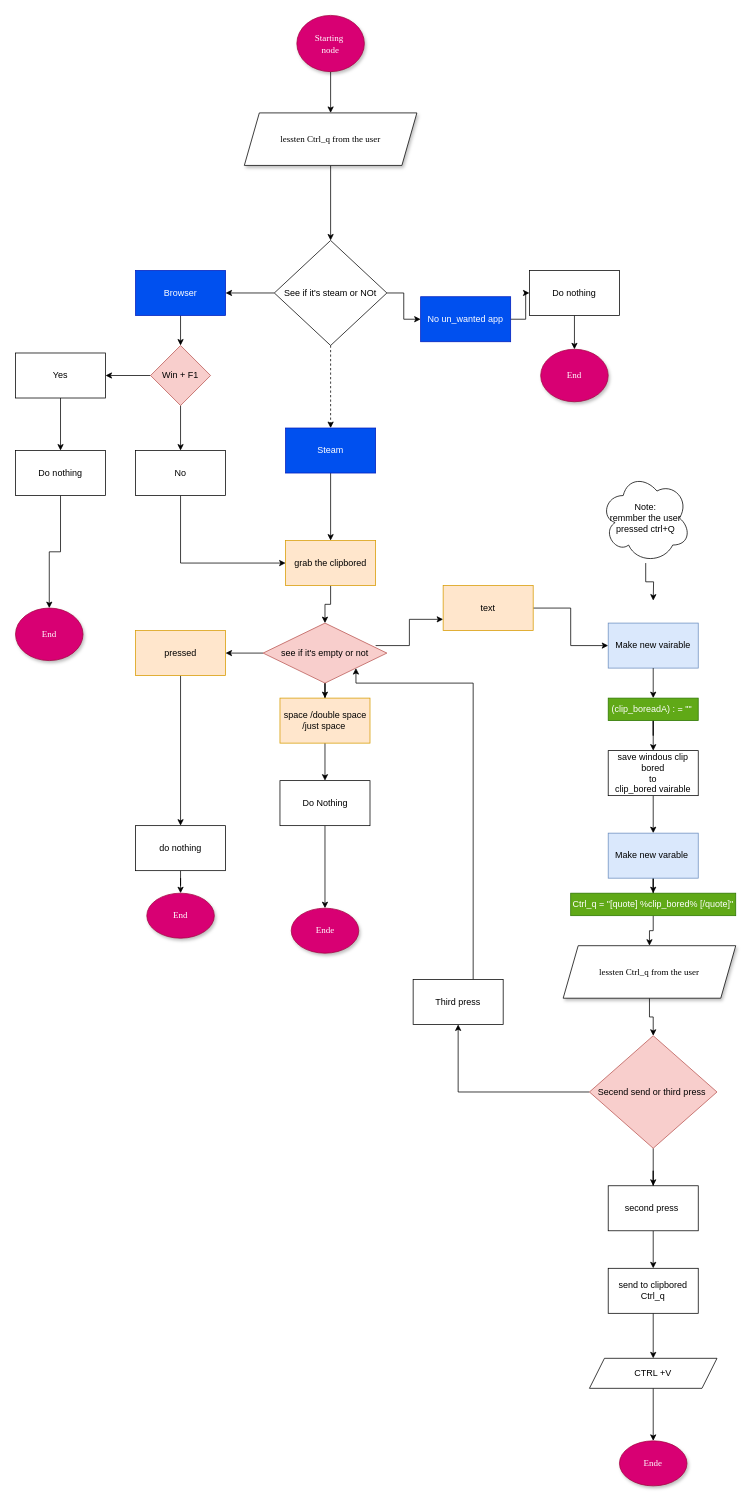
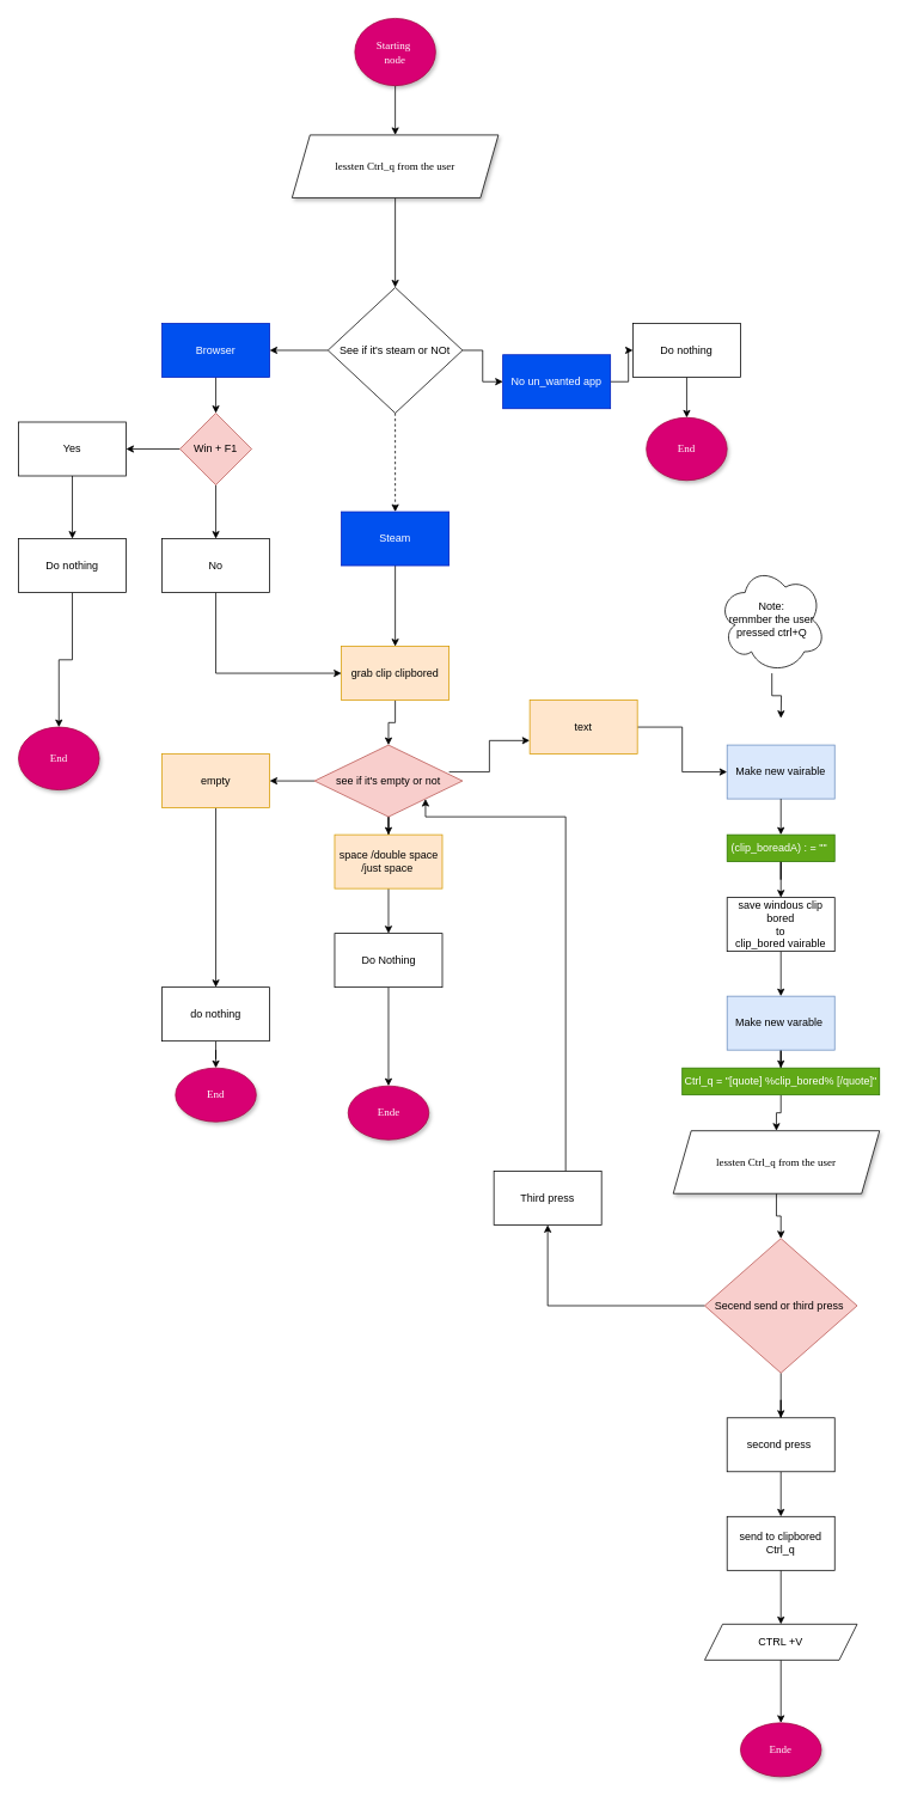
  <mxCell id="0" />
  <mxCell id="1" parent="0" />
  <mxCell id="2" value="" style="edgeStyle=orthogonalEdgeStyle;rounded=0;orthogonalLoop=1;jettySize=auto;html=1;" parent="1" source="3" target="57" edge="1"><mxGeometry relative="1" as="geometry" /></mxCell>
  <mxCell id="3" value="Starting&amp;nbsp;&lt;div&gt;node&lt;/div&gt;" style="ellipse;whiteSpace=wrap;html=1;rounded=0;shadow=1;comic=0;labelBackgroundColor=none;strokeWidth=1;fontFamily=Verdana;fontSize=12;align=center;fillColor=#d80073;fontColor=#ffffff;strokeColor=#A50040;" parent="1" vertex="1"><mxGeometry x="395" y="20" width="90" height="75" as="geometry" /></mxCell>
  <mxCell id="4" value="" style="edgeStyle=orthogonalEdgeStyle;rounded=0;orthogonalLoop=1;jettySize=auto;html=1;entryX=0;entryY=0.75;entryDx=0;entryDy=0;" parent="1" target="17" edge="1"><mxGeometry relative="1" as="geometry"><mxPoint x="500" y="860" as="sourcePoint" /><mxPoint x="600" y="860" as="targetPoint" /><Array as="points"><mxPoint x="545" y="860" /><mxPoint x="545" y="825" /></Array></mxGeometry></mxCell>
  <mxCell id="5" value="" style="edgeStyle=orthogonalEdgeStyle;rounded=0;orthogonalLoop=1;jettySize=auto;html=1;" parent="1" source="7" target="9" edge="1"><mxGeometry relative="1" as="geometry" /></mxCell>
  <mxCell id="6" style="edgeStyle=orthogonalEdgeStyle;rounded=0;orthogonalLoop=1;jettySize=auto;html=1;exitX=0.5;exitY=1;exitDx=0;exitDy=0;" parent="1" source="7" target="13" edge="1"><mxGeometry relative="1" as="geometry"><mxPoint x="460" y="1120" as="targetPoint" /></mxGeometry></mxCell>
  <mxCell id="7" value="see if it's empty or not" style="rhombus;whiteSpace=wrap;html=1;rounded=0;fillColor=#f8cecc;strokeColor=#b85450;" parent="1" vertex="1"><mxGeometry x="350" y="830" width="165" height="80" as="geometry" /></mxCell>
  <mxCell id="8" style="edgeStyle=orthogonalEdgeStyle;rounded=0;orthogonalLoop=1;jettySize=auto;html=1;" parent="1" source="9" target="11" edge="1"><mxGeometry relative="1" as="geometry" /></mxCell>
- <mxCell id="9" value="pressed" style="whiteSpace=wrap;html=1;rounded=0;fillColor=#ffe6cc;strokeColor=#d79b00;" parent="1" vertex="1"><mxGeometry x="180" y="840" width="120" height="60" as="geometry" /></mxCell>
+ <mxCell id="9" value="empty" style="whiteSpace=wrap;html=1;rounded=0;fillColor=#ffe6cc;strokeColor=#d79b00;" parent="1" vertex="1"><mxGeometry x="180" y="840" width="120" height="60" as="geometry" /></mxCell>
  <mxCell id="10" style="edgeStyle=orthogonalEdgeStyle;rounded=0;orthogonalLoop=1;jettySize=auto;html=1;" parent="1" source="11" target="24" edge="1"><mxGeometry relative="1" as="geometry" /></mxCell>
  <mxCell id="11" value="do nothing" style="rounded=0;whiteSpace=wrap;html=1;" parent="1" vertex="1"><mxGeometry x="180" y="1100" width="120" height="60" as="geometry" /></mxCell>
  <mxCell id="12" style="edgeStyle=orthogonalEdgeStyle;rounded=0;orthogonalLoop=1;jettySize=auto;html=1;" parent="1" source="13" target="15" edge="1"><mxGeometry relative="1" as="geometry" /></mxCell>
  <mxCell id="13" value="space /double space /just space&amp;nbsp;" style="whiteSpace=wrap;html=1;fillColor=#ffe6cc;strokeColor=#d79b00;" parent="1" vertex="1"><mxGeometry x="372.5" y="930" width="120" height="60" as="geometry" /></mxCell>
  <mxCell id="14" style="edgeStyle=orthogonalEdgeStyle;rounded=0;orthogonalLoop=1;jettySize=auto;html=1;" parent="1" source="15" target="25" edge="1"><mxGeometry relative="1" as="geometry" /></mxCell>
  <mxCell id="15" value="Do Nothing" style="whiteSpace=wrap;html=1;" parent="1" vertex="1"><mxGeometry x="372.5" y="1040" width="120" height="60" as="geometry" /></mxCell>
  <mxCell id="16" value="" style="edgeStyle=orthogonalEdgeStyle;rounded=0;orthogonalLoop=1;jettySize=auto;html=1;" parent="1" source="17" target="19" edge="1"><mxGeometry relative="1" as="geometry" /></mxCell>
  <mxCell id="17" value="text" style="whiteSpace=wrap;html=1;fillColor=#ffe6cc;strokeColor=#d79b00;" parent="1" vertex="1"><mxGeometry x="590" y="780" width="120" height="60" as="geometry" /></mxCell>
  <mxCell id="18" style="edgeStyle=orthogonalEdgeStyle;rounded=0;orthogonalLoop=1;jettySize=auto;html=1;" parent="1" source="30" edge="1"><mxGeometry relative="1" as="geometry"><mxPoint x="870" y="950" as="targetPoint" /></mxGeometry></mxCell>
  <mxCell id="19" value="Make new vairable&lt;br&gt;" style="whiteSpace=wrap;html=1;fillColor=#dae8fc;strokeColor=#6c8ebf;" parent="1" vertex="1"><mxGeometry x="810" y="830" width="120" height="60" as="geometry" /></mxCell>
  <mxCell id="20" style="edgeStyle=orthogonalEdgeStyle;rounded=0;orthogonalLoop=1;jettySize=auto;html=1;" parent="1" source="21" target="7" edge="1"><mxGeometry relative="1" as="geometry" /></mxCell>
- <mxCell id="21" value="grab the clipbored" style="rounded=0;whiteSpace=wrap;html=1;fillColor=#ffe6cc;strokeColor=#d79b00;" parent="1" vertex="1"><mxGeometry x="380" y="720" width="120" height="60" as="geometry" /></mxCell>
+ <mxCell id="21" value="grab clip clipbored" style="rounded=0;whiteSpace=wrap;html=1;fillColor=#ffe6cc;strokeColor=#d79b00;" parent="1" vertex="1"><mxGeometry x="380" y="720" width="120" height="60" as="geometry" /></mxCell>
  <mxCell id="22" style="edgeStyle=orthogonalEdgeStyle;rounded=0;orthogonalLoop=1;jettySize=auto;html=1;" parent="1" source="23" target="27" edge="1"><mxGeometry relative="1" as="geometry" /></mxCell>
  <mxCell id="23" value="save windous clip bored &lt;br&gt;to &lt;br&gt;clip_bored vairable" style="whiteSpace=wrap;html=1;" parent="1" vertex="1"><mxGeometry x="810" y="1000" width="120" height="60" as="geometry" /></mxCell>
  <mxCell id="24" value="End" style="ellipse;whiteSpace=wrap;html=1;rounded=0;shadow=1;comic=0;labelBackgroundColor=none;strokeWidth=1;fontFamily=Verdana;fontSize=12;align=center;fillColor=#d80073;fontColor=#ffffff;strokeColor=#A50040;" parent="1" vertex="1"><mxGeometry x="195" y="1190" width="90" height="60" as="geometry" /></mxCell>
  <mxCell id="25" value="Ende" style="ellipse;whiteSpace=wrap;html=1;rounded=0;shadow=1;comic=0;labelBackgroundColor=none;strokeWidth=1;fontFamily=Verdana;fontSize=12;align=center;fillColor=#d80073;fontColor=#ffffff;strokeColor=#A50040;" parent="1" vertex="1"><mxGeometry x="387.5" y="1210" width="90" height="60" as="geometry" /></mxCell>
  <mxCell id="26" style="edgeStyle=orthogonalEdgeStyle;rounded=0;orthogonalLoop=1;jettySize=auto;html=1;" parent="1" source="27" target="32" edge="1"><mxGeometry relative="1" as="geometry" /></mxCell>
  <mxCell id="27" value="Make new varable&amp;nbsp;&lt;br&gt;" style="whiteSpace=wrap;html=1;fillColor=#dae8fc;strokeColor=#6c8ebf;" parent="1" vertex="1"><mxGeometry x="810" y="1110" width="120" height="60" as="geometry" /></mxCell>
  <mxCell id="28" style="edgeStyle=orthogonalEdgeStyle;rounded=0;orthogonalLoop=1;jettySize=auto;html=1;" parent="1" source="30" target="23" edge="1"><mxGeometry relative="1" as="geometry" /></mxCell>
  <mxCell id="29" value="" style="edgeStyle=orthogonalEdgeStyle;rounded=0;orthogonalLoop=1;jettySize=auto;html=1;" parent="1" source="19" target="30" edge="1"><mxGeometry relative="1" as="geometry"><mxPoint x="870" y="890" as="sourcePoint" /><mxPoint x="870" y="950" as="targetPoint" /></mxGeometry></mxCell>
  <mxCell id="30" value="(clip_boreadA) : = &quot;&quot;&amp;nbsp;" style="whiteSpace=wrap;html=1;fillColor=#60a917;fontColor=#ffffff;strokeColor=#2D7600;" parent="1" vertex="1"><mxGeometry x="810" y="930" width="120" height="30" as="geometry" /></mxCell>
  <mxCell id="31" style="edgeStyle=orthogonalEdgeStyle;rounded=0;orthogonalLoop=1;jettySize=auto;html=1;" parent="1" source="32" target="69" edge="1"><mxGeometry relative="1" as="geometry" /></mxCell>
  <mxCell id="32" value="Ctrl_q = &quot;[quote] %clip_bored% [/quote]&quot;" style="whiteSpace=wrap;html=1;fillColor=#60a917;fontColor=#ffffff;strokeColor=#2D7600;" parent="1" vertex="1"><mxGeometry x="760" y="1190" width="220" height="30" as="geometry" /></mxCell>
  <mxCell id="33" style="edgeStyle=orthogonalEdgeStyle;rounded=0;orthogonalLoop=1;jettySize=auto;html=1;dashed=1;" parent="1" source="36" target="38" edge="1"><mxGeometry relative="1" as="geometry" /></mxCell>
  <mxCell id="34" style="edgeStyle=orthogonalEdgeStyle;rounded=0;orthogonalLoop=1;jettySize=auto;html=1;" parent="1" source="36" target="42" edge="1"><mxGeometry relative="1" as="geometry" /></mxCell>
  <mxCell id="35" style="edgeStyle=orthogonalEdgeStyle;rounded=0;orthogonalLoop=1;jettySize=auto;html=1;exitX=1;exitY=0.5;exitDx=0;exitDy=0;" parent="1" source="36" target="40" edge="1"><mxGeometry relative="1" as="geometry" /></mxCell>
  <mxCell id="36" value="See if it's steam or NOt" style="rhombus;whiteSpace=wrap;html=1;" parent="1" vertex="1"><mxGeometry x="365" y="320" width="150" height="140" as="geometry" /></mxCell>
  <mxCell id="37" style="edgeStyle=orthogonalEdgeStyle;rounded=0;orthogonalLoop=1;jettySize=auto;html=1;" parent="1" source="38" target="21" edge="1"><mxGeometry relative="1" as="geometry" /></mxCell>
  <mxCell id="38" value="Steam" style="rounded=0;whiteSpace=wrap;html=1;fillColor=#0050ef;fontColor=#ffffff;strokeColor=#001DBC;" parent="1" vertex="1"><mxGeometry x="380" y="570" width="120" height="60" as="geometry" /></mxCell>
  <mxCell id="39" value="" style="edgeStyle=orthogonalEdgeStyle;rounded=0;orthogonalLoop=1;jettySize=auto;html=1;" parent="1" source="40" target="55" edge="1"><mxGeometry relative="1" as="geometry" /></mxCell>
  <mxCell id="40" value="No un_wanted app" style="whiteSpace=wrap;html=1;fillColor=#0050ef;fontColor=#ffffff;strokeColor=#001DBC;" parent="1" vertex="1"><mxGeometry x="560" y="395" width="120" height="60" as="geometry" /></mxCell>
  <mxCell id="41" value="" style="edgeStyle=orthogonalEdgeStyle;rounded=0;orthogonalLoop=1;jettySize=auto;html=1;" parent="1" source="42" target="45" edge="1"><mxGeometry relative="1" as="geometry" /></mxCell>
  <mxCell id="42" value="Browser" style="whiteSpace=wrap;html=1;fillColor=#0050ef;fontColor=#ffffff;strokeColor=#001DBC;" parent="1" vertex="1"><mxGeometry x="180" y="360" width="120" height="60" as="geometry" /></mxCell>
  <mxCell id="43" value="" style="edgeStyle=orthogonalEdgeStyle;rounded=0;orthogonalLoop=1;jettySize=auto;html=1;" parent="1" source="45" target="52" edge="1"><mxGeometry relative="1" as="geometry" /></mxCell>
  <mxCell id="44" style="edgeStyle=orthogonalEdgeStyle;rounded=0;orthogonalLoop=1;jettySize=auto;html=1;exitX=0;exitY=0.5;exitDx=0;exitDy=0;entryX=1;entryY=0.5;entryDx=0;entryDy=0;" parent="1" source="45" target="47" edge="1"><mxGeometry relative="1" as="geometry" /></mxCell>
  <mxCell id="45" value="Win + F1" style="rhombus;whiteSpace=wrap;html=1;fillColor=#f8cecc;strokeColor=#b85450;" parent="1" vertex="1"><mxGeometry x="200" y="460" width="80" height="80" as="geometry" /></mxCell>
  <mxCell id="46" value="" style="edgeStyle=orthogonalEdgeStyle;rounded=0;orthogonalLoop=1;jettySize=auto;html=1;" parent="1" source="47" target="50" edge="1"><mxGeometry relative="1" as="geometry" /></mxCell>
  <mxCell id="47" value="Yes" style="whiteSpace=wrap;html=1;" parent="1" vertex="1"><mxGeometry x="20" y="470" width="120" height="60" as="geometry" /></mxCell>
  <mxCell id="48" value="End" style="ellipse;whiteSpace=wrap;html=1;rounded=0;shadow=1;comic=0;labelBackgroundColor=none;strokeWidth=1;fontFamily=Verdana;fontSize=12;align=center;fillColor=#d80073;fontColor=#ffffff;strokeColor=#A50040;" parent="1" vertex="1"><mxGeometry x="20" y="810" width="90" height="70" as="geometry" /></mxCell>
  <mxCell id="49" style="edgeStyle=orthogonalEdgeStyle;rounded=0;orthogonalLoop=1;jettySize=auto;html=1;" parent="1" source="50" target="48" edge="1"><mxGeometry relative="1" as="geometry" /></mxCell>
  <mxCell id="50" value="Do nothing" style="whiteSpace=wrap;html=1;" parent="1" vertex="1"><mxGeometry x="20" y="600" width="120" height="60" as="geometry" /></mxCell>
  <mxCell id="51" style="edgeStyle=orthogonalEdgeStyle;rounded=0;orthogonalLoop=1;jettySize=auto;html=1;entryX=0;entryY=0.5;entryDx=0;entryDy=0;" parent="1" source="52" target="21" edge="1"><mxGeometry relative="1" as="geometry"><Array as="points"><mxPoint x="240" y="750" /></Array></mxGeometry></mxCell>
  <mxCell id="52" value="No" style="whiteSpace=wrap;html=1;" parent="1" vertex="1"><mxGeometry x="180" y="600" width="120" height="60" as="geometry" /></mxCell>
  <mxCell id="53" value="End" style="ellipse;whiteSpace=wrap;html=1;rounded=0;shadow=1;comic=0;labelBackgroundColor=none;strokeWidth=1;fontFamily=Verdana;fontSize=12;align=center;fillColor=#d80073;fontColor=#ffffff;strokeColor=#A50040;" parent="1" vertex="1"><mxGeometry x="720" y="465" width="90" height="70" as="geometry" /></mxCell>
  <mxCell id="54" style="edgeStyle=orthogonalEdgeStyle;rounded=0;orthogonalLoop=1;jettySize=auto;html=1;" parent="1" source="55" target="53" edge="1"><mxGeometry relative="1" as="geometry" /></mxCell>
  <mxCell id="55" value="Do nothing" style="whiteSpace=wrap;html=1;" parent="1" vertex="1"><mxGeometry x="705" y="360" width="120" height="60" as="geometry" /></mxCell>
  <mxCell id="56" style="edgeStyle=orthogonalEdgeStyle;rounded=0;orthogonalLoop=1;jettySize=auto;html=1;" parent="1" source="57" target="36" edge="1"><mxGeometry relative="1" as="geometry" /></mxCell>
  <mxCell id="57" value="lessten Ctrl_q from the user" style="shape=parallelogram;perimeter=parallelogramPerimeter;whiteSpace=wrap;html=1;fixedSize=1;fontFamily=Verdana;rounded=0;shadow=1;comic=0;labelBackgroundColor=none;strokeWidth=1;" parent="1" vertex="1"><mxGeometry x="325" y="150" width="230" height="70" as="geometry" /></mxCell>
  <mxCell id="58" style="edgeStyle=orthogonalEdgeStyle;rounded=0;orthogonalLoop=1;jettySize=auto;html=1;" parent="1" source="59" edge="1"><mxGeometry relative="1" as="geometry"><mxPoint x="870" y="800" as="targetPoint" /></mxGeometry></mxCell>
  <mxCell id="59" value="Note: &lt;br&gt;remmber the user pressed ctrl+Q" style="ellipse;shape=cloud;whiteSpace=wrap;html=1;" parent="1" vertex="1"><mxGeometry x="800" y="630" width="120" height="120" as="geometry" /></mxCell>
  <mxCell id="60" style="edgeStyle=orthogonalEdgeStyle;rounded=0;orthogonalLoop=1;jettySize=auto;html=1;" parent="1" source="62" target="64" edge="1"><mxGeometry relative="1" as="geometry"><mxPoint x="660" y="1335" as="targetPoint" /></mxGeometry></mxCell>
  <mxCell id="61" value="" style="edgeStyle=orthogonalEdgeStyle;rounded=0;orthogonalLoop=1;jettySize=auto;html=1;" parent="1" source="62" target="67" edge="1"><mxGeometry relative="1" as="geometry" /></mxCell>
  <mxCell id="62" value="Secend send or third press&amp;nbsp;" style="rhombus;whiteSpace=wrap;html=1;fillColor=#f8cecc;strokeColor=#b85450;" parent="1" vertex="1"><mxGeometry x="785" y="1380" width="170" height="150" as="geometry" /></mxCell>
  <mxCell id="63" style="edgeStyle=orthogonalEdgeStyle;rounded=0;orthogonalLoop=1;jettySize=auto;html=1;entryX=1;entryY=1;entryDx=0;entryDy=0;" parent="1" source="64" target="7" edge="1"><mxGeometry relative="1" as="geometry"><Array as="points"><mxPoint x="630" y="910" /><mxPoint x="474" y="910" /></Array></mxGeometry></mxCell>
  <mxCell id="64" value="Third press" style="rounded=0;whiteSpace=wrap;html=1;" parent="1" vertex="1"><mxGeometry x="550" y="1305" width="120" height="60" as="geometry" /></mxCell>
  <mxCell id="65" style="edgeStyle=orthogonalEdgeStyle;rounded=0;orthogonalLoop=1;jettySize=auto;html=1;" parent="1" source="67" edge="1"><mxGeometry relative="1" as="geometry"><mxPoint x="870" y="1600" as="targetPoint" /></mxGeometry></mxCell>
  <mxCell id="66" style="edgeStyle=orthogonalEdgeStyle;rounded=0;orthogonalLoop=1;jettySize=auto;html=1;" parent="1" source="67" target="73" edge="1"><mxGeometry relative="1" as="geometry"><mxPoint x="870" y="1720" as="targetPoint" /></mxGeometry></mxCell>
  <mxCell id="67" value="second press&amp;nbsp;" style="whiteSpace=wrap;html=1;" parent="1" vertex="1"><mxGeometry x="810" y="1580" width="120" height="60" as="geometry" /></mxCell>
  <mxCell id="68" style="edgeStyle=orthogonalEdgeStyle;rounded=0;orthogonalLoop=1;jettySize=auto;html=1;" parent="1" source="69" target="62" edge="1"><mxGeometry relative="1" as="geometry" /></mxCell>
  <mxCell id="69" value="lessten Ctrl_q from the user" style="shape=parallelogram;perimeter=parallelogramPerimeter;whiteSpace=wrap;html=1;fixedSize=1;fontFamily=Verdana;rounded=0;shadow=1;comic=0;labelBackgroundColor=none;strokeWidth=1;" parent="1" vertex="1"><mxGeometry x="750" y="1260" width="230" height="70" as="geometry" /></mxCell>
  <mxCell id="70" style="edgeStyle=orthogonalEdgeStyle;rounded=0;orthogonalLoop=1;jettySize=auto;html=1;" parent="1" source="71" target="74" edge="1"><mxGeometry relative="1" as="geometry" /></mxCell>
  <mxCell id="71" value="CTRL +V" style="shape=parallelogram;perimeter=parallelogramPerimeter;whiteSpace=wrap;html=1;fixedSize=1;" parent="1" vertex="1"><mxGeometry x="785" y="1810" width="170" height="40" as="geometry" /></mxCell>
  <mxCell id="72" style="edgeStyle=orthogonalEdgeStyle;rounded=0;orthogonalLoop=1;jettySize=auto;html=1;" parent="1" source="73" target="71" edge="1"><mxGeometry relative="1" as="geometry" /></mxCell>
  <mxCell id="73" value="send to clipbored Ctrl_q" style="rounded=0;whiteSpace=wrap;html=1;" parent="1" vertex="1"><mxGeometry x="810" y="1690" width="120" height="60" as="geometry" /></mxCell>
  <mxCell id="74" value="Ende" style="ellipse;whiteSpace=wrap;html=1;rounded=0;shadow=1;comic=0;labelBackgroundColor=none;strokeWidth=1;fontFamily=Verdana;fontSize=12;align=center;fillColor=#d80073;fontColor=#ffffff;strokeColor=#A50040;" parent="1" vertex="1"><mxGeometry x="825" y="1920" width="90" height="60" as="geometry" /></mxCell>
